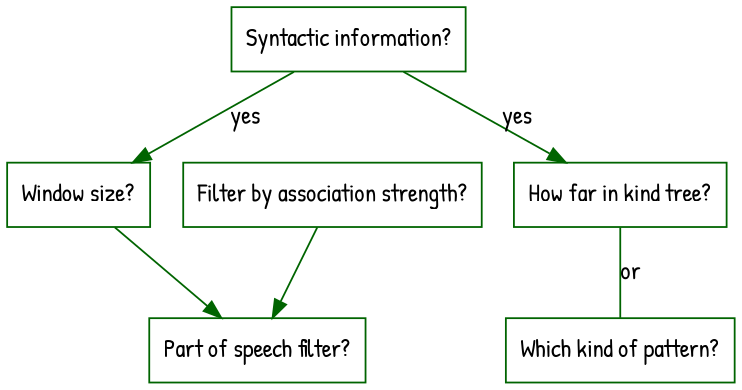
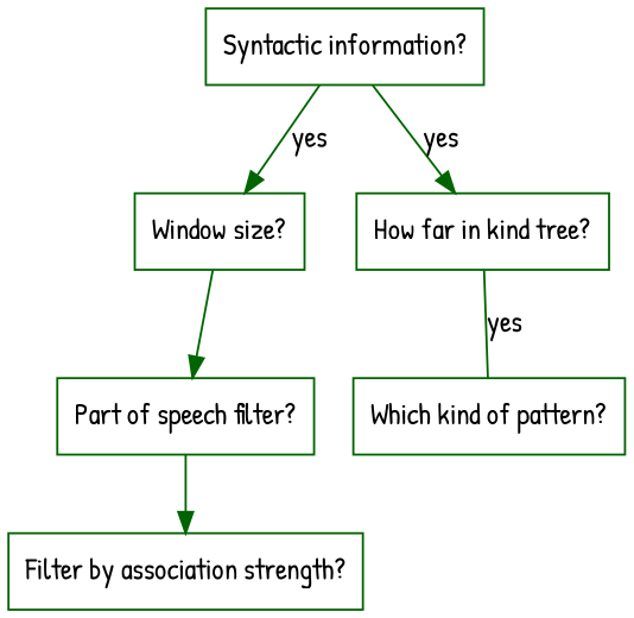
  digraph {
    fontname="Patrick Hand"
    node [color=darkgreen fontname="Patrick Hand" shape=rectangle]
    edge [color=darkgreen fontname="Patrick Hand"]
    n1 [label="Syntactic information?"]
    n2 [label="Window size?"]
    n3 [label="How far in kind tree?"]
    n4 [label="Part of speech filter?"]
    n5 [label="Which kind of pattern?"]
    n6 [label="Filter by association strength?"]
    n1 -> n2 [label=yes]
    n1 -> n3 [label=yes]
    n2 -> n4
-   n3 -> n5 [arrowhead=none label=or]
-   n6 -> n4
+   n3 -> n5 [arrowhead=none label=yes]
+   n4 -> n6
  }
